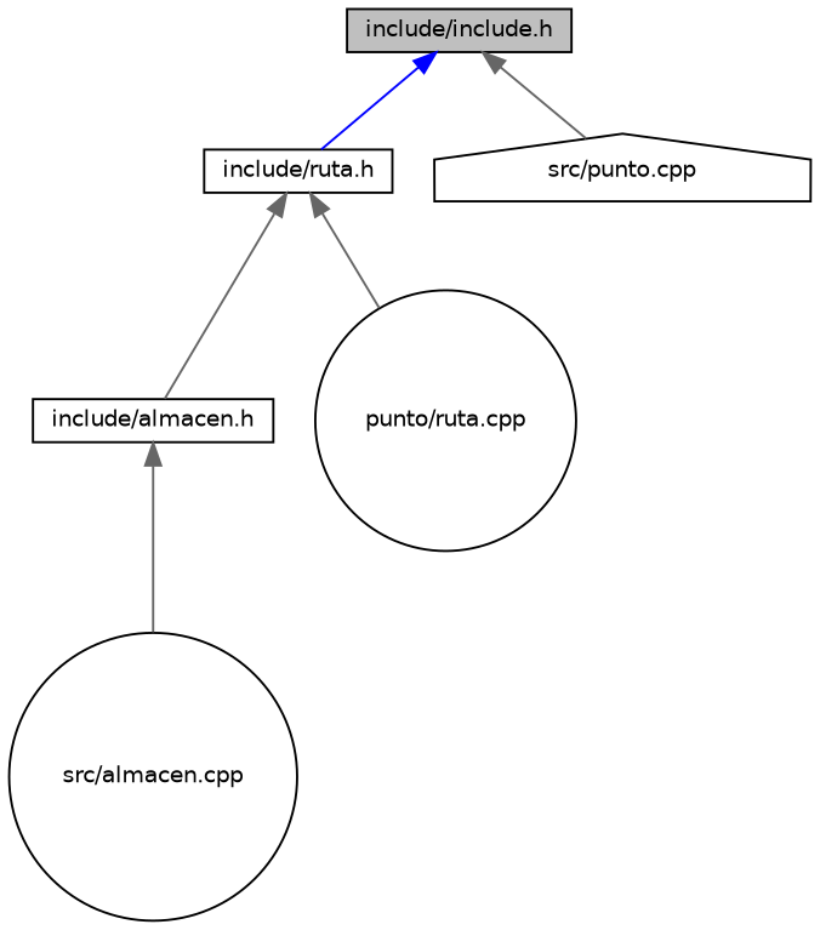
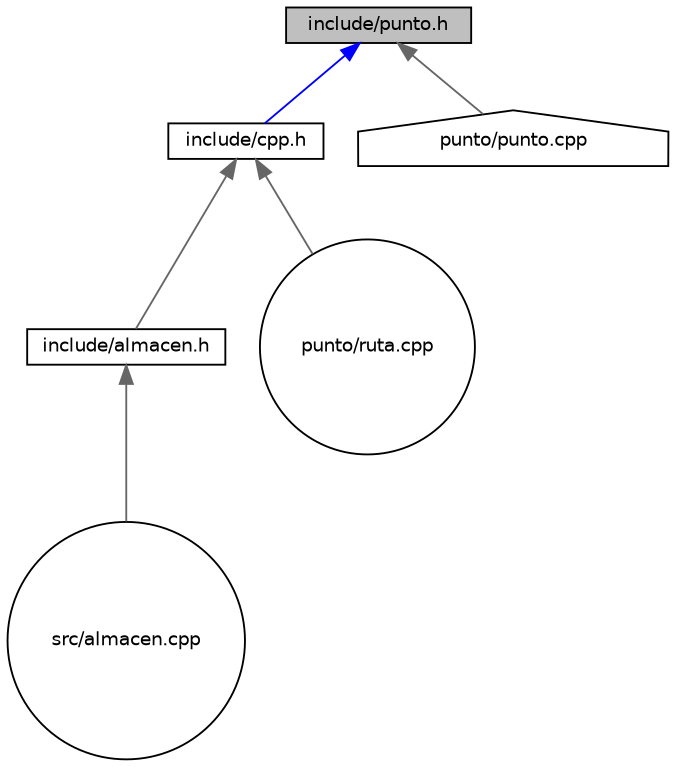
  digraph {
    node [color=black fillcolor=white fontname=Helvetica fontsize=10 shape=box style=filled]
    edge [color=gray40 dir=back fontname=Helvetica fontsize=10 labelfontname=Helvetica labelfontsize=10 style=solid]
-   n1 [fillcolor=grey75 fontcolor=black height=0.2 label="include/include.h" width=0.4]
-   n2 [height=0.2 label="include/ruta.h" width=0.4]
-   n3 [height=0.2 label="src/punto.cpp" shape=house width=0.4]
+   n1 [fillcolor=grey75 fontcolor=black height=0.2 label="include/punto.h" width=0.4]
+   n2 [height=0.2 label="include/cpp.h" width=0.4]
+   n3 [height=0.2 label="punto/punto.cpp" shape=house width=0.4]
    n4 [height=0.2 label="include/almacen.h" width=0.4]
    n5 [height=0.2 label="punto/ruta.cpp" shape=circle width=0.4]
    n6 [height=0.2 label="src/almacen.cpp" shape=circle width=0.4]
    n1 -> n2 [color=blue]
    n1 -> n3
    n2 -> n4
    n2 -> n5
    n4 -> n6
  }
